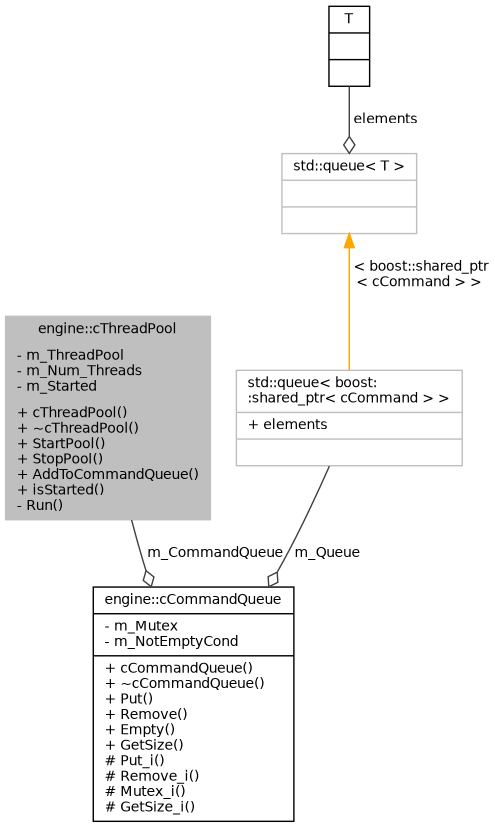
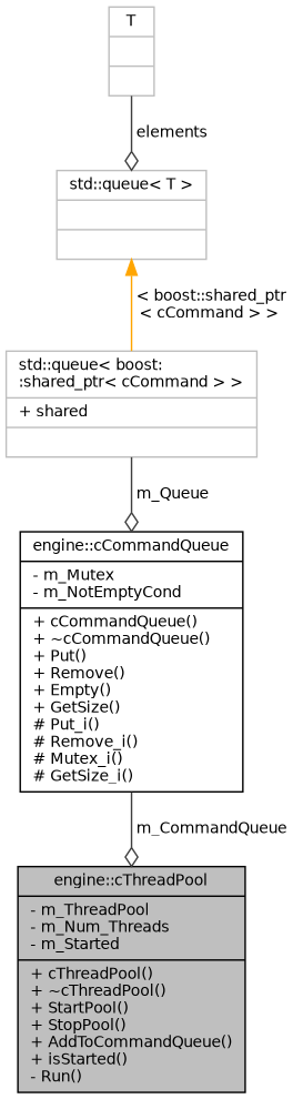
  digraph {
    node [color=grey75 fillcolor=white fontname=Helvetica fontsize=10 shape=record style=filled]
    edge [arrowhead=odiamond color=grey25 fontname=Helvetica fontsize=10 labelfontname=Helvetica labelfontsize=10 style=solid]
-   n1 [fillcolor=grey75 fontcolor=black height=0.2 label="{engine::cThreadPool\n|- m_ThreadPool\l- m_Num_Threads\l- m_Started\l|+ cThreadPool()\l+ ~cThreadPool()\l+ StartPool()\l+ StopPool()\l+ AddToCommandQueue()\l+ isStarted()\l- Run()\l}" width=0.4]
+   n1 [color=black fillcolor=grey75 fontcolor=black height=0.2 label="{engine::cThreadPool\n|- m_ThreadPool\l- m_Num_Threads\l- m_Started\l|+ cThreadPool()\l+ ~cThreadPool()\l+ StartPool()\l+ StopPool()\l+ AddToCommandQueue()\l+ isStarted()\l- Run()\l}" width=0.4]
    n2 [color=black height=0.2 label="{engine::cCommandQueue\n|- m_Mutex\l- m_NotEmptyCond\l|+ cCommandQueue()\l+ ~cCommandQueue()\l+ Put()\l+ Remove()\l+ Empty()\l+ GetSize()\l# Put_i()\l# Remove_i()\l# Mutex_i()\l# GetSize_i()\l}" width=0.4]
-   n3 [height=0.2 label="{std::queue\< boost:\l:shared_ptr\< cCommand \> \>\n|+ elements\l|}" width=0.4]
+   n3 [height=0.2 label="{std::queue\< boost:\l:shared_ptr\< cCommand \> \>\n|+ shared\l|}" width=0.4]
    n4 [height=0.2 label="{std::queue\< T \>\n||}" width=0.4]
-   n5 [color=black height=0.2 label="{T\n||}" width=0.4]
-   n1 -> n2 [label=" m_CommandQueue"]
+   n5 [height=0.2 label="{T\n||}" width=0.4]
+   n2 -> n1 [label=" m_CommandQueue"]
    n3 -> n2 [label=" m_Queue"]
    n4 -> n3 [color=orange dir=back label=" \< boost::shared_ptr\l\< cCommand \> \>" arrowhead=""]
    n5 -> n4 [label=" elements"]
  }
